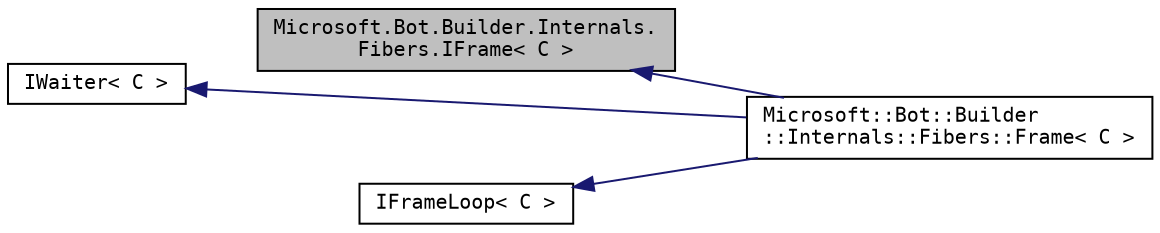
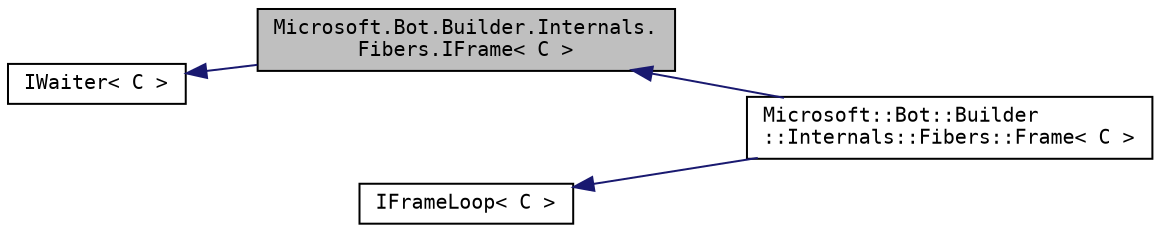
  digraph {
    fontname="DejaVu Sans Mono"
    rankdir=LR
    node [color=black fillcolor=white fontname="DejaVu Sans Mono" fontsize=10 shape=record style=filled]
    edge [color=midnightblue dir=back fontname="DejaVu Sans Mono" fontsize=10 labelfontname=Helvetica labelfontsize=10 style=solid]
    n1 [fillcolor=grey75 fontcolor=black height=0.2 label="Microsoft.Bot.Builder.Internals.\lFibers.IFrame\< C \>" width=0.4]
    n2 [height=0.2 label="Microsoft::Bot::Builder\l::Internals::Fibers::Frame\< C \>" width=0.4]
    n3 [height=0.2 label="IWaiter\< C \>" width=0.4]
    n4 [height=0.2 label="IFrameLoop\< C \>" width=0.4]
    n1 -> n2
-   n3 -> n2
+   n3 -> n1
    n4 -> n2
  }
